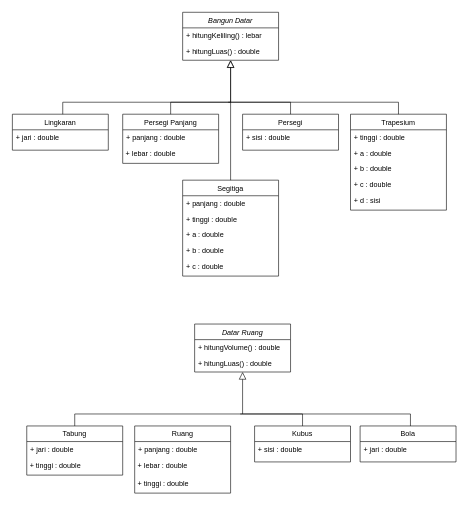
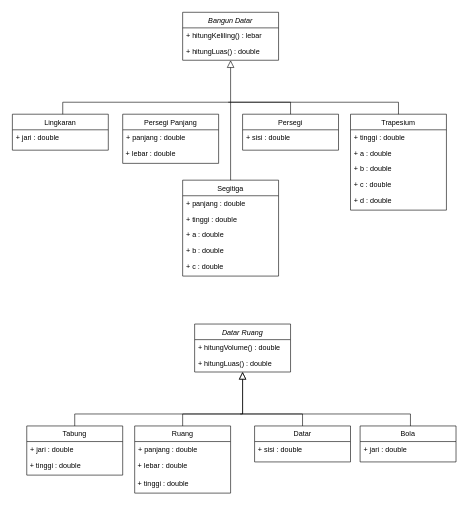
  <mxCell id="0" />
  <mxCell id="1" parent="0" />
  <mxCell id="2" value="Bangun Datar" style="swimlane;fontStyle=2;align=center;verticalAlign=top;childLayout=stackLayout;horizontal=1;startSize=26;horizontalStack=0;resizeParent=1;resizeLast=0;collapsible=1;marginBottom=0;rounded=0;shadow=0;strokeWidth=1;" parent="1" vertex="1"><mxGeometry x="304" y="20" width="160" height="80" as="geometry"><mxRectangle x="230" y="140" width="160" height="26" as="alternateBounds" /></mxGeometry></mxCell>
  <mxCell id="3" value="+ hitungKeliling() : lebar" style="text;align=left;verticalAlign=top;spacingLeft=4;spacingRight=4;overflow=hidden;rotatable=0;points=[[0,0.5],[1,0.5]];portConstraint=eastwest;" parent="2" vertex="1"><mxGeometry y="26" width="160" height="26" as="geometry" /></mxCell>
  <mxCell id="4" value="+ hitungLuas() : double" style="text;align=left;verticalAlign=top;spacingLeft=4;spacingRight=4;overflow=hidden;rotatable=0;points=[[0,0.5],[1,0.5]];portConstraint=eastwest;rounded=0;shadow=0;html=0;" parent="2" vertex="1"><mxGeometry y="52" width="160" height="26" as="geometry" /></mxCell>
  <mxCell id="5" value="Lingkaran" style="swimlane;fontStyle=0;align=center;verticalAlign=top;childLayout=stackLayout;horizontal=1;startSize=26;horizontalStack=0;resizeParent=1;resizeLast=0;collapsible=1;marginBottom=0;rounded=0;shadow=0;strokeWidth=1;" parent="1" vertex="1"><mxGeometry x="20" y="190" width="160" height="60" as="geometry"><mxRectangle x="130" y="380" width="160" height="26" as="alternateBounds" /></mxGeometry></mxCell>
  <mxCell id="6" value="+ jari : double " style="text;align=left;verticalAlign=top;spacingLeft=4;spacingRight=4;overflow=hidden;rotatable=0;points=[[0,0.5],[1,0.5]];portConstraint=eastwest;" parent="5" vertex="1"><mxGeometry y="26" width="160" height="26" as="geometry" /></mxCell>
  <mxCell id="7" value="" style="endArrow=block;endSize=10;endFill=0;shadow=0;strokeWidth=1;rounded=0;edgeStyle=elbowEdgeStyle;elbow=vertical;" parent="1" target="2" edge="1"><mxGeometry width="160" relative="1" as="geometry"><mxPoint x="104" y="190" as="sourcePoint" /><mxPoint x="204" y="183" as="targetPoint" /><Array as="points"><mxPoint x="384" y="170" /></Array></mxGeometry></mxCell>
  <mxCell id="8" value="Persegi Panjang" style="swimlane;fontStyle=0;align=center;verticalAlign=top;childLayout=stackLayout;horizontal=1;startSize=26;horizontalStack=0;resizeParent=1;resizeLast=0;collapsible=1;marginBottom=0;rounded=0;shadow=0;strokeWidth=1;" parent="1" vertex="1"><mxGeometry x="204" y="190" width="160" height="82" as="geometry"><mxRectangle x="340" y="380" width="170" height="26" as="alternateBounds" /></mxGeometry></mxCell>
  <mxCell id="9" value="+ panjang : double" style="text;align=left;verticalAlign=top;spacingLeft=4;spacingRight=4;overflow=hidden;rotatable=0;points=[[0,0.5],[1,0.5]];portConstraint=eastwest;" parent="8" vertex="1"><mxGeometry y="26" width="160" height="26" as="geometry" /></mxCell>
  <mxCell id="10" value="&amp;nbsp;+ lebar : double" style="text;html=1;align=left;verticalAlign=middle;resizable=0;points=[];autosize=1;strokeColor=none;fillColor=none;" vertex="1" parent="8"><mxGeometry y="52" width="160" height="30" as="geometry" /></mxCell>
- <mxCell id="11" value="" style="endArrow=block;endSize=10;endFill=0;shadow=0;strokeWidth=1;rounded=0;edgeStyle=elbowEdgeStyle;elbow=vertical;" parent="1" source="8" target="2" edge="1"><mxGeometry width="160" relative="1" as="geometry"><mxPoint x="214" y="353" as="sourcePoint" /><mxPoint x="314" y="251" as="targetPoint" /><Array as="points"><mxPoint x="384" y="170" /></Array></mxGeometry></mxCell>
  <mxCell id="12" value="Segitiga" style="swimlane;fontStyle=0;align=center;verticalAlign=top;childLayout=stackLayout;horizontal=1;startSize=26;horizontalStack=0;resizeParent=1;resizeLast=0;collapsible=1;marginBottom=0;rounded=0;shadow=0;strokeWidth=1;" parent="1" vertex="1"><mxGeometry x="304" y="300" width="160" height="160" as="geometry"><mxRectangle x="550" y="140" width="160" height="26" as="alternateBounds" /></mxGeometry></mxCell>
  <mxCell id="13" value="+ panjang : double" style="text;align=left;verticalAlign=top;spacingLeft=4;spacingRight=4;overflow=hidden;rotatable=0;points=[[0,0.5],[1,0.5]];portConstraint=eastwest;" parent="12" vertex="1"><mxGeometry y="26" width="160" height="26" as="geometry" /></mxCell>
  <mxCell id="14" value="+ tinggi : double" style="text;align=left;verticalAlign=top;spacingLeft=4;spacingRight=4;overflow=hidden;rotatable=0;points=[[0,0.5],[1,0.5]];portConstraint=eastwest;rounded=0;shadow=0;html=0;" parent="12" vertex="1"><mxGeometry y="52" width="160" height="26" as="geometry" /></mxCell>
  <mxCell id="15" value="+ a : double" style="text;align=left;verticalAlign=top;spacingLeft=4;spacingRight=4;overflow=hidden;rotatable=0;points=[[0,0.5],[1,0.5]];portConstraint=eastwest;rounded=0;shadow=0;html=0;" parent="12" vertex="1"><mxGeometry y="78" width="160" height="26" as="geometry" /></mxCell>
  <mxCell id="16" value="+ b : double" style="text;align=left;verticalAlign=top;spacingLeft=4;spacingRight=4;overflow=hidden;rotatable=0;points=[[0,0.5],[1,0.5]];portConstraint=eastwest;rounded=0;shadow=0;html=0;" parent="12" vertex="1"><mxGeometry y="104" width="160" height="26" as="geometry" /></mxCell>
  <mxCell id="17" value="+ c : double" style="text;align=left;verticalAlign=top;spacingLeft=4;spacingRight=4;overflow=hidden;rotatable=0;points=[[0,0.5],[1,0.5]];portConstraint=eastwest;rounded=0;shadow=0;html=0;" parent="12" vertex="1"><mxGeometry y="130" width="160" height="26" as="geometry" /></mxCell>
  <mxCell id="18" value="Persegi" style="swimlane;fontStyle=0;align=center;verticalAlign=top;childLayout=stackLayout;horizontal=1;startSize=26;horizontalStack=0;resizeParent=1;resizeLast=0;collapsible=1;marginBottom=0;rounded=0;shadow=0;strokeWidth=1;" vertex="1" parent="1"><mxGeometry x="404" y="190" width="160" height="60" as="geometry"><mxRectangle x="550" y="140" width="160" height="26" as="alternateBounds" /></mxGeometry></mxCell>
  <mxCell id="19" value="+ sisi : double" style="text;align=left;verticalAlign=top;spacingLeft=4;spacingRight=4;overflow=hidden;rotatable=0;points=[[0,0.5],[1,0.5]];portConstraint=eastwest;" vertex="1" parent="18"><mxGeometry y="26" width="160" height="26" as="geometry" /></mxCell>
  <mxCell id="20" value="" style="endArrow=none;html=1;rounded=0;entryX=0.5;entryY=0;entryDx=0;entryDy=0;" edge="1" parent="1" target="12"><mxGeometry width="50" height="50" relative="1" as="geometry"><mxPoint x="384" y="170" as="sourcePoint" /><mxPoint x="444" y="250" as="targetPoint" /><Array as="points"><mxPoint x="384" y="170" /></Array></mxGeometry></mxCell>
  <mxCell id="21" value="" style="endArrow=none;html=1;rounded=0;exitX=0.5;exitY=0;exitDx=0;exitDy=0;" edge="1" parent="1" source="18"><mxGeometry width="50" height="50" relative="1" as="geometry"><mxPoint x="644" y="170" as="sourcePoint" /><mxPoint x="384" y="170" as="targetPoint" /><Array as="points"><mxPoint x="484" y="170" /></Array></mxGeometry></mxCell>
  <mxCell id="22" value="Trapesium" style="swimlane;fontStyle=0;align=center;verticalAlign=top;childLayout=stackLayout;horizontal=1;startSize=26;horizontalStack=0;resizeParent=1;resizeLast=0;collapsible=1;marginBottom=0;rounded=0;shadow=0;strokeWidth=1;" vertex="1" parent="1"><mxGeometry x="584" y="190" width="160" height="160" as="geometry"><mxRectangle x="550" y="140" width="160" height="26" as="alternateBounds" /></mxGeometry></mxCell>
  <mxCell id="23" value="+ tinggi : double" style="text;align=left;verticalAlign=top;spacingLeft=4;spacingRight=4;overflow=hidden;rotatable=0;points=[[0,0.5],[1,0.5]];portConstraint=eastwest;rounded=0;shadow=0;html=0;" vertex="1" parent="22"><mxGeometry y="26" width="160" height="26" as="geometry" /></mxCell>
  <mxCell id="24" value="+ a : double" style="text;align=left;verticalAlign=top;spacingLeft=4;spacingRight=4;overflow=hidden;rotatable=0;points=[[0,0.5],[1,0.5]];portConstraint=eastwest;rounded=0;shadow=0;html=0;" vertex="1" parent="22"><mxGeometry y="52" width="160" height="26" as="geometry" /></mxCell>
  <mxCell id="25" value="+ b : double" style="text;align=left;verticalAlign=top;spacingLeft=4;spacingRight=4;overflow=hidden;rotatable=0;points=[[0,0.5],[1,0.5]];portConstraint=eastwest;rounded=0;shadow=0;html=0;" vertex="1" parent="22"><mxGeometry y="78" width="160" height="26" as="geometry" /></mxCell>
  <mxCell id="26" value="+ c : double" style="text;align=left;verticalAlign=top;spacingLeft=4;spacingRight=4;overflow=hidden;rotatable=0;points=[[0,0.5],[1,0.5]];portConstraint=eastwest;rounded=0;shadow=0;html=0;" vertex="1" parent="22"><mxGeometry y="104" width="160" height="26" as="geometry" /></mxCell>
- <mxCell id="27" value="+ d : sisi" style="text;align=left;verticalAlign=top;spacingLeft=4;spacingRight=4;overflow=hidden;rotatable=0;points=[[0,0.5],[1,0.5]];portConstraint=eastwest;" vertex="1" parent="22"><mxGeometry y="130" width="160" height="26" as="geometry" /></mxCell>
+ <mxCell id="27" value="+ d : double" style="text;align=left;verticalAlign=top;spacingLeft=4;spacingRight=4;overflow=hidden;rotatable=0;points=[[0,0.5],[1,0.5]];portConstraint=eastwest;" vertex="1" parent="22"><mxGeometry y="130" width="160" height="26" as="geometry" /></mxCell>
  <mxCell id="28" value="" style="endArrow=none;html=1;rounded=0;entryX=0.5;entryY=0;entryDx=0;entryDy=0;" edge="1" parent="1" target="22"><mxGeometry width="50" height="50" relative="1" as="geometry"><mxPoint x="380" y="170" as="sourcePoint" /><mxPoint x="450" y="240" as="targetPoint" /><Array as="points"><mxPoint x="664" y="170" /></Array></mxGeometry></mxCell>
  <mxCell id="29" value="Datar Ruang" style="swimlane;fontStyle=2;align=center;verticalAlign=top;childLayout=stackLayout;horizontal=1;startSize=26;horizontalStack=0;resizeParent=1;resizeLast=0;collapsible=1;marginBottom=0;rounded=0;shadow=0;strokeWidth=1;" vertex="1" parent="1"><mxGeometry x="324" y="540" width="160" height="80" as="geometry"><mxRectangle x="230" y="140" width="160" height="26" as="alternateBounds" /></mxGeometry></mxCell>
  <mxCell id="30" value="+ hitungVolume() : double" style="text;align=left;verticalAlign=top;spacingLeft=4;spacingRight=4;overflow=hidden;rotatable=0;points=[[0,0.5],[1,0.5]];portConstraint=eastwest;" vertex="1" parent="29"><mxGeometry y="26" width="160" height="26" as="geometry" /></mxCell>
  <mxCell id="31" value="+ hitungLuas() : double" style="text;align=left;verticalAlign=top;spacingLeft=4;spacingRight=4;overflow=hidden;rotatable=0;points=[[0,0.5],[1,0.5]];portConstraint=eastwest;rounded=0;shadow=0;html=0;" vertex="1" parent="29"><mxGeometry y="52" width="160" height="26" as="geometry" /></mxCell>
  <mxCell id="32" value="" style="endArrow=block;endSize=10;endFill=0;shadow=0;strokeWidth=1;rounded=0;edgeStyle=elbowEdgeStyle;elbow=vertical;" edge="1" parent="1" target="29"><mxGeometry width="160" relative="1" as="geometry"><mxPoint x="124" y="710" as="sourcePoint" /><mxPoint x="224" y="703" as="targetPoint" /><Array as="points"><mxPoint x="404" y="690" /></Array></mxGeometry></mxCell>
  <mxCell id="33" value="Ruang" style="swimlane;fontStyle=0;align=center;verticalAlign=top;childLayout=stackLayout;horizontal=1;startSize=26;horizontalStack=0;resizeParent=1;resizeLast=0;collapsible=1;marginBottom=0;rounded=0;shadow=0;strokeWidth=1;" vertex="1" parent="1"><mxGeometry x="224" y="710" width="160" height="112" as="geometry"><mxRectangle x="340" y="380" width="170" height="26" as="alternateBounds" /></mxGeometry></mxCell>
  <mxCell id="34" value="+ panjang : double" style="text;align=left;verticalAlign=top;spacingLeft=4;spacingRight=4;overflow=hidden;rotatable=0;points=[[0,0.5],[1,0.5]];portConstraint=eastwest;" vertex="1" parent="33"><mxGeometry y="26" width="160" height="26" as="geometry" /></mxCell>
  <mxCell id="35" value="&amp;nbsp;+ lebar : double" style="text;html=1;align=left;verticalAlign=middle;resizable=0;points=[];autosize=1;strokeColor=none;fillColor=none;" vertex="1" parent="33"><mxGeometry y="52" width="160" height="30" as="geometry" /></mxCell>
  <mxCell id="36" value="&amp;nbsp;+ tinggi : double" style="text;html=1;align=left;verticalAlign=middle;resizable=0;points=[];autosize=1;strokeColor=none;fillColor=none;" vertex="1" parent="33"><mxGeometry y="82" width="160" height="30" as="geometry" /></mxCell>
- <mxCell id="38" value="Kubus" style="swimlane;fontStyle=0;align=center;verticalAlign=top;childLayout=stackLayout;horizontal=1;startSize=26;horizontalStack=0;resizeParent=1;resizeLast=0;collapsible=1;marginBottom=0;rounded=0;shadow=0;strokeWidth=1;" vertex="1" parent="1"><mxGeometry x="424" y="710" width="160" height="60" as="geometry"><mxRectangle x="550" y="140" width="160" height="26" as="alternateBounds" /></mxGeometry></mxCell>
+ <mxCell id="37" value="" style="endArrow=block;endSize=10;endFill=0;shadow=0;strokeWidth=1;rounded=0;edgeStyle=elbowEdgeStyle;elbow=vertical;" edge="1" parent="1" source="33" target="29"><mxGeometry width="160" relative="1" as="geometry"><mxPoint x="234" y="873" as="sourcePoint" /><mxPoint x="334" y="771" as="targetPoint" /><Array as="points"><mxPoint x="404" y="690" /></Array></mxGeometry></mxCell>
+ <mxCell id="38" value="Datar" style="swimlane;fontStyle=0;align=center;verticalAlign=top;childLayout=stackLayout;horizontal=1;startSize=26;horizontalStack=0;resizeParent=1;resizeLast=0;collapsible=1;marginBottom=0;rounded=0;shadow=0;strokeWidth=1;" vertex="1" parent="1"><mxGeometry x="424" y="710" width="160" height="60" as="geometry"><mxRectangle x="550" y="140" width="160" height="26" as="alternateBounds" /></mxGeometry></mxCell>
  <mxCell id="39" value="+ sisi : double" style="text;align=left;verticalAlign=top;spacingLeft=4;spacingRight=4;overflow=hidden;rotatable=0;points=[[0,0.5],[1,0.5]];portConstraint=eastwest;" vertex="1" parent="38"><mxGeometry y="26" width="160" height="26" as="geometry" /></mxCell>
  <mxCell id="40" value="" style="endArrow=none;html=1;rounded=0;exitX=0.5;exitY=0;exitDx=0;exitDy=0;" edge="1" parent="1" source="38"><mxGeometry width="50" height="50" relative="1" as="geometry"><mxPoint x="664" y="690" as="sourcePoint" /><mxPoint x="404" y="690" as="targetPoint" /><Array as="points"><mxPoint x="504" y="690" /></Array></mxGeometry></mxCell>
  <mxCell id="41" value="" style="endArrow=none;html=1;rounded=0;entryX=0.5;entryY=0;entryDx=0;entryDy=0;" edge="1" parent="1"><mxGeometry width="50" height="50" relative="1" as="geometry"><mxPoint x="400" y="690" as="sourcePoint" /><mxPoint x="684" y="710" as="targetPoint" /><Array as="points"><mxPoint x="684" y="690" /></Array></mxGeometry></mxCell>
  <mxCell id="42" value="Tabung" style="swimlane;fontStyle=0;align=center;verticalAlign=top;childLayout=stackLayout;horizontal=1;startSize=26;horizontalStack=0;resizeParent=1;resizeLast=0;collapsible=1;marginBottom=0;rounded=0;shadow=0;strokeWidth=1;" vertex="1" parent="1"><mxGeometry x="44" y="710" width="160" height="82" as="geometry"><mxRectangle x="340" y="380" width="170" height="26" as="alternateBounds" /></mxGeometry></mxCell>
  <mxCell id="43" value="+ jari : double" style="text;align=left;verticalAlign=top;spacingLeft=4;spacingRight=4;overflow=hidden;rotatable=0;points=[[0,0.5],[1,0.5]];portConstraint=eastwest;" vertex="1" parent="42"><mxGeometry y="26" width="160" height="26" as="geometry" /></mxCell>
  <mxCell id="44" value="&amp;nbsp;+ tinggi : double" style="text;html=1;align=left;verticalAlign=middle;resizable=0;points=[];autosize=1;strokeColor=none;fillColor=none;" vertex="1" parent="42"><mxGeometry y="52" width="160" height="30" as="geometry" /></mxCell>
  <mxCell id="45" value="Bola" style="swimlane;fontStyle=0;align=center;verticalAlign=top;childLayout=stackLayout;horizontal=1;startSize=26;horizontalStack=0;resizeParent=1;resizeLast=0;collapsible=1;marginBottom=0;rounded=0;shadow=0;strokeWidth=1;" vertex="1" parent="1"><mxGeometry x="600" y="710" width="160" height="60" as="geometry"><mxRectangle x="550" y="140" width="160" height="26" as="alternateBounds" /></mxGeometry></mxCell>
  <mxCell id="46" value="+ jari : double" style="text;align=left;verticalAlign=top;spacingLeft=4;spacingRight=4;overflow=hidden;rotatable=0;points=[[0,0.5],[1,0.5]];portConstraint=eastwest;" vertex="1" parent="45"><mxGeometry y="26" width="160" height="26" as="geometry" /></mxCell>
